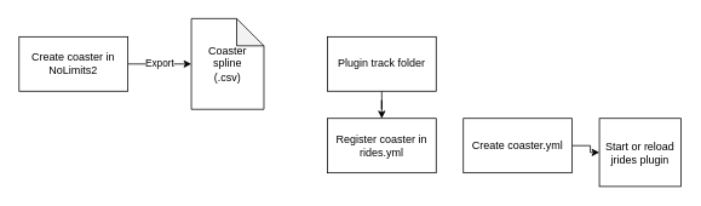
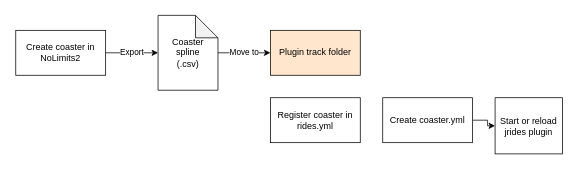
  <mxCell id="0" />
  <mxCell id="1" parent="0" />
  <mxCell id="2" value="Export" style="edgeStyle=orthogonalEdgeStyle;rounded=0;orthogonalLoop=1;jettySize=auto;html=1;" edge="1" parent="1" source="3" target="5"><mxGeometry relative="1" as="geometry" /></mxCell>
  <mxCell id="3" value="Create coaster in NoLimits2" style="rounded=0;whiteSpace=wrap;html=1;" vertex="1" parent="1"><mxGeometry x="20" y="40" width="120" height="60" as="geometry" /></mxCell>
+ <mxCell id="4" value="Move to" style="edgeStyle=orthogonalEdgeStyle;rounded=0;orthogonalLoop=1;jettySize=auto;html=1;" edge="1" parent="1" source="5" target="7"><mxGeometry relative="1" as="geometry" /></mxCell>
  <mxCell id="5" value="Coaster&lt;br&gt;spline&lt;br&gt;(.csv)" style="shape=note;whiteSpace=wrap;html=1;backgroundOutline=1;darkOpacity=0.05;" vertex="1" parent="1"><mxGeometry x="210" y="20" width="80" height="100" as="geometry" /></mxCell>
- <mxCell id="6" value="" style="edgeStyle=orthogonalEdgeStyle;rounded=0;orthogonalLoop=1;jettySize=auto;html=1;" edge="1" parent="1" source="7" target="8"><mxGeometry relative="1" as="geometry" /></mxCell>
- <mxCell id="7" value="Plugin track folder" style="rounded=0;whiteSpace=wrap;html=1;" vertex="1" parent="1"><mxGeometry x="360" y="40" width="120" height="60" as="geometry" /></mxCell>
+ <mxCell id="7" value="Plugin track folder" style="rounded=0;whiteSpace=wrap;html=1;fillColor=#ffe6cc;" vertex="1" parent="1"><mxGeometry x="360" y="40" width="120" height="60" as="geometry" /></mxCell>
  <mxCell id="8" value="Register coaster in rides.yml" style="rounded=0;whiteSpace=wrap;html=1;" vertex="1" parent="1"><mxGeometry x="360" y="130" width="120" height="60" as="geometry" /></mxCell>
  <mxCell id="9" value="" style="edgeStyle=orthogonalEdgeStyle;rounded=0;orthogonalLoop=1;jettySize=auto;html=1;" edge="1" parent="1" source="10" target="11"><mxGeometry relative="1" as="geometry" /></mxCell>
  <mxCell id="10" value="Create coaster.yml" style="rounded=0;whiteSpace=wrap;html=1;" vertex="1" parent="1"><mxGeometry x="510" y="130" width="120" height="60" as="geometry" /></mxCell>
  <mxCell id="11" value="Start or reload jrides plugin" style="rounded=0;whiteSpace=wrap;html=1;" vertex="1" parent="1"><mxGeometry x="660" y="130" width="90" height="75" as="geometry" /></mxCell>
